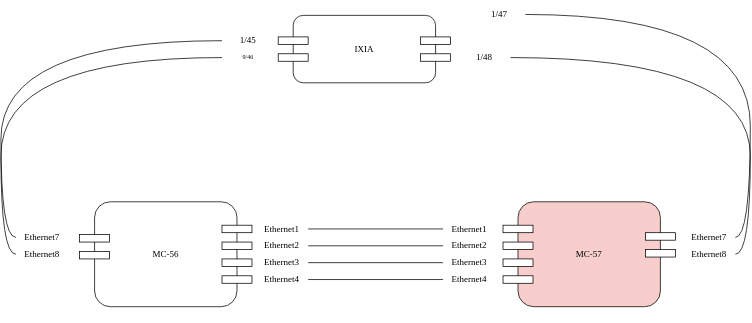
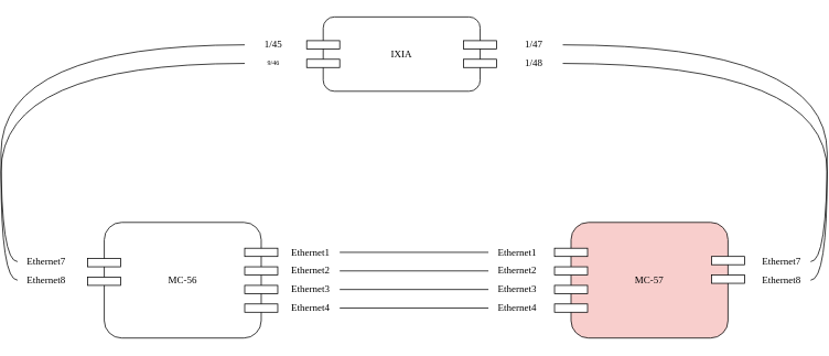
  <mxCell id="0" />
  <mxCell id="1" parent="0" />
  <mxCell id="2" value="IXIA" style="rounded=1;whiteSpace=wrap;html=1;fontFamily=Verdana;" vertex="1" parent="1"><mxGeometry x="390" y="20" width="190" height="90" as="geometry" /></mxCell>
  <mxCell id="3" value="MC-56" style="rounded=1;whiteSpace=wrap;html=1;fontFamily=Verdana;" vertex="1" parent="1"><mxGeometry x="125" y="268.75" width="190" height="140" as="geometry" /></mxCell>
  <mxCell id="4" value="MC-57" style="rounded=1;whiteSpace=wrap;html=1;fontFamily=Verdana;fillColor=#f8cecc;" vertex="1" parent="1"><mxGeometry x="690" y="268.75" width="190" height="140" as="geometry" /></mxCell>
  <mxCell id="5" value="" style="rounded=0;whiteSpace=wrap;html=1;" vertex="1" parent="1"><mxGeometry x="295" y="300" width="40" height="10" as="geometry" /></mxCell>
  <mxCell id="6" value="" style="rounded=0;whiteSpace=wrap;html=1;" vertex="1" parent="1"><mxGeometry x="295" y="345" width="40" height="10" as="geometry" /></mxCell>
  <mxCell id="7" value="" style="rounded=0;whiteSpace=wrap;html=1;" vertex="1" parent="1"><mxGeometry x="295" y="322.5" width="40" height="10" as="geometry" /></mxCell>
  <mxCell id="8" value="" style="rounded=0;whiteSpace=wrap;html=1;" vertex="1" parent="1"><mxGeometry x="295" y="367.5" width="40" height="10" as="geometry" /></mxCell>
  <mxCell id="9" value="" style="rounded=0;whiteSpace=wrap;html=1;" vertex="1" parent="1"><mxGeometry x="670" y="300" width="40" height="10" as="geometry" /></mxCell>
  <mxCell id="10" value="" style="rounded=0;whiteSpace=wrap;html=1;" vertex="1" parent="1"><mxGeometry x="670" y="345" width="40" height="10" as="geometry" /></mxCell>
  <mxCell id="11" value="" style="rounded=0;whiteSpace=wrap;html=1;" vertex="1" parent="1"><mxGeometry x="670" y="322.5" width="40" height="10" as="geometry" /></mxCell>
  <mxCell id="12" value="" style="rounded=0;whiteSpace=wrap;html=1;" vertex="1" parent="1"><mxGeometry x="670" y="367.5" width="40" height="10" as="geometry" /></mxCell>
  <mxCell id="13" value="" style="rounded=0;whiteSpace=wrap;html=1;" vertex="1" parent="1"><mxGeometry x="370" y="48.75" width="40" height="10" as="geometry" /></mxCell>
  <mxCell id="14" value="" style="rounded=0;whiteSpace=wrap;html=1;" vertex="1" parent="1"><mxGeometry x="370" y="71.25" width="40" height="10" as="geometry" /></mxCell>
  <mxCell id="15" value="" style="rounded=0;whiteSpace=wrap;html=1;" vertex="1" parent="1"><mxGeometry x="560" y="48.75" width="40" height="10" as="geometry" /></mxCell>
  <mxCell id="16" value="" style="rounded=0;whiteSpace=wrap;html=1;" vertex="1" parent="1"><mxGeometry x="560" y="71.25" width="40" height="10" as="geometry" /></mxCell>
  <mxCell id="17" value="" style="rounded=0;whiteSpace=wrap;html=1;" vertex="1" parent="1"><mxGeometry x="105" y="312.5" width="40" height="10" as="geometry" /></mxCell>
  <mxCell id="18" value="" style="rounded=0;whiteSpace=wrap;html=1;" vertex="1" parent="1"><mxGeometry x="105" y="335" width="40" height="10" as="geometry" /></mxCell>
  <mxCell id="19" value="" style="rounded=0;whiteSpace=wrap;html=1;" vertex="1" parent="1"><mxGeometry x="860" y="310" width="40" height="10" as="geometry" /></mxCell>
  <mxCell id="20" value="" style="rounded=0;whiteSpace=wrap;html=1;" vertex="1" parent="1"><mxGeometry x="860" y="332.5" width="40" height="10" as="geometry" /></mxCell>
  <mxCell id="21" style="edgeStyle=orthogonalEdgeStyle;rounded=0;orthogonalLoop=1;jettySize=auto;html=1;endArrow=none;endFill=0;" edge="1" parent="1" source="22" target="29"><mxGeometry relative="1" as="geometry" /></mxCell>
  <mxCell id="22" value="&lt;font style=&quot;font-size: 12px;&quot;&gt;Ethernet1&lt;/font&gt;" style="text;html=1;strokeColor=none;fillColor=none;align=center;verticalAlign=middle;whiteSpace=wrap;rounded=0;fontFamily=Verdana;fontSize=8;" vertex="1" parent="1"><mxGeometry x="340" y="295.63" width="70" height="18.75" as="geometry" /></mxCell>
  <mxCell id="23" style="edgeStyle=orthogonalEdgeStyle;rounded=0;orthogonalLoop=1;jettySize=auto;html=1;endArrow=none;endFill=0;" edge="1" parent="1" source="24" target="30"><mxGeometry relative="1" as="geometry" /></mxCell>
  <mxCell id="24" value="&lt;font style=&quot;font-size: 12px;&quot;&gt;Ethernet2&lt;/font&gt;" style="text;html=1;strokeColor=none;fillColor=none;align=center;verticalAlign=middle;whiteSpace=wrap;rounded=0;fontFamily=Verdana;fontSize=8;" vertex="1" parent="1"><mxGeometry x="340" y="318.12" width="70" height="18.75" as="geometry" /></mxCell>
  <mxCell id="25" style="edgeStyle=orthogonalEdgeStyle;rounded=0;orthogonalLoop=1;jettySize=auto;html=1;endArrow=none;endFill=0;" edge="1" parent="1" source="26" target="31"><mxGeometry relative="1" as="geometry" /></mxCell>
  <mxCell id="26" value="&lt;font style=&quot;font-size: 12px;&quot;&gt;Ethernet3&lt;/font&gt;" style="text;html=1;strokeColor=none;fillColor=none;align=center;verticalAlign=middle;whiteSpace=wrap;rounded=0;fontFamily=Verdana;fontSize=8;" vertex="1" parent="1"><mxGeometry x="340" y="340.63" width="70" height="18.75" as="geometry" /></mxCell>
  <mxCell id="27" style="edgeStyle=orthogonalEdgeStyle;rounded=0;orthogonalLoop=1;jettySize=auto;html=1;endArrow=none;endFill=0;" edge="1" parent="1" source="28" target="32"><mxGeometry relative="1" as="geometry" /></mxCell>
  <mxCell id="28" value="&lt;font style=&quot;font-size: 12px;&quot;&gt;Ethernet4&lt;/font&gt;" style="text;html=1;strokeColor=none;fillColor=none;align=center;verticalAlign=middle;whiteSpace=wrap;rounded=0;fontFamily=Verdana;fontSize=8;" vertex="1" parent="1"><mxGeometry x="340" y="363.12" width="70" height="18.75" as="geometry" /></mxCell>
  <mxCell id="29" value="&lt;font style=&quot;font-size: 12px;&quot;&gt;Ethernet1&lt;/font&gt;" style="text;html=1;strokeColor=none;fillColor=none;align=center;verticalAlign=middle;whiteSpace=wrap;rounded=0;fontFamily=Verdana;fontSize=8;" vertex="1" parent="1"><mxGeometry x="590" y="295.62" width="70" height="18.75" as="geometry" /></mxCell>
  <mxCell id="30" value="&lt;font style=&quot;font-size: 12px;&quot;&gt;Ethernet2&lt;/font&gt;" style="text;html=1;strokeColor=none;fillColor=none;align=center;verticalAlign=middle;whiteSpace=wrap;rounded=0;fontFamily=Verdana;fontSize=8;" vertex="1" parent="1"><mxGeometry x="590" y="318.11" width="70" height="18.75" as="geometry" /></mxCell>
  <mxCell id="31" value="&lt;font style=&quot;font-size: 12px;&quot;&gt;Ethernet3&lt;/font&gt;" style="text;html=1;strokeColor=none;fillColor=none;align=center;verticalAlign=middle;whiteSpace=wrap;rounded=0;fontFamily=Verdana;fontSize=8;" vertex="1" parent="1"><mxGeometry x="590" y="340.62" width="70" height="18.75" as="geometry" /></mxCell>
  <mxCell id="32" value="&lt;font style=&quot;font-size: 12px;&quot;&gt;Ethernet4&lt;/font&gt;" style="text;html=1;strokeColor=none;fillColor=none;align=center;verticalAlign=middle;whiteSpace=wrap;rounded=0;fontFamily=Verdana;fontSize=8;" vertex="1" parent="1"><mxGeometry x="590" y="363.11" width="70" height="18.75" as="geometry" /></mxCell>
  <mxCell id="33" style="edgeStyle=orthogonalEdgeStyle;rounded=0;orthogonalLoop=1;jettySize=auto;html=1;entryX=1;entryY=0.5;entryDx=0;entryDy=0;curved=1;endArrow=none;endFill=0;" edge="1" parent="1" source="34" target="43"><mxGeometry relative="1" as="geometry" /></mxCell>
- <mxCell id="34" value="&lt;font style=&quot;font-size: 12px;&quot;&gt;1/47&lt;/font&gt;" style="text;html=1;strokeColor=none;fillColor=none;align=center;verticalAlign=middle;whiteSpace=wrap;rounded=0;fontFamily=Verdana;fontSize=8;" vertex="1" parent="1"><mxGeometry x="630" y="9.38" width="70" height="18.75" as="geometry" /></mxCell>
+ <mxCell id="34" value="&lt;font style=&quot;font-size: 12px;&quot;&gt;1/47&lt;/font&gt;" style="text;html=1;strokeColor=none;fillColor=none;align=center;verticalAlign=middle;whiteSpace=wrap;rounded=0;fontFamily=Verdana;fontSize=8;" vertex="1" parent="1"><mxGeometry x="610" y="44.38" width="70" height="18.75" as="geometry" /></mxCell>
  <mxCell id="35" style="edgeStyle=orthogonalEdgeStyle;rounded=0;orthogonalLoop=1;jettySize=auto;html=1;entryX=1;entryY=0.5;entryDx=0;entryDy=0;curved=1;endArrow=none;endFill=0;" edge="1" parent="1" source="36" target="44"><mxGeometry relative="1" as="geometry" /></mxCell>
  <mxCell id="36" value="&lt;font style=&quot;font-size: 12px;&quot;&gt;1/48&lt;/font&gt;" style="text;html=1;strokeColor=none;fillColor=none;align=center;verticalAlign=middle;whiteSpace=wrap;rounded=0;fontFamily=Verdana;fontSize=8;" vertex="1" parent="1"><mxGeometry x="610" y="66.87" width="70" height="18.75" as="geometry" /></mxCell>
  <mxCell id="37" style="edgeStyle=orthogonalEdgeStyle;rounded=0;orthogonalLoop=1;jettySize=auto;html=1;entryX=0;entryY=0.5;entryDx=0;entryDy=0;curved=1;endArrow=none;endFill=0;" edge="1" parent="1" source="38" target="41"><mxGeometry relative="1" as="geometry" /></mxCell>
  <mxCell id="38" value="&lt;font style=&quot;font-size: 12px;&quot;&gt;1/45&lt;/font&gt;" style="text;html=1;strokeColor=none;fillColor=none;align=center;verticalAlign=middle;whiteSpace=wrap;rounded=0;fontFamily=Verdana;fontSize=8;" vertex="1" parent="1"><mxGeometry x="295" y="44.38" width="70" height="18.75" as="geometry" /></mxCell>
  <mxCell id="39" style="edgeStyle=orthogonalEdgeStyle;rounded=0;orthogonalLoop=1;jettySize=auto;html=1;entryX=0;entryY=0.5;entryDx=0;entryDy=0;curved=1;endArrow=none;endFill=0;" edge="1" parent="1" source="40" target="42"><mxGeometry relative="1" as="geometry" /></mxCell>
  <mxCell id="40" value="9/46" style="text;html=1;strokeColor=none;fillColor=none;align=center;verticalAlign=middle;whiteSpace=wrap;rounded=0;fontFamily=Verdana;fontSize=8;" vertex="1" parent="1"><mxGeometry x="295" y="66.87" width="70" height="18.75" as="geometry" /></mxCell>
  <mxCell id="41" value="&lt;font style=&quot;font-size: 12px;&quot;&gt;Ethernet7&lt;/font&gt;" style="text;html=1;strokeColor=none;fillColor=none;align=center;verticalAlign=middle;whiteSpace=wrap;rounded=0;fontFamily=Verdana;fontSize=8;" vertex="1" parent="1"><mxGeometry x="20" y="306.88" width="70" height="18.75" as="geometry" /></mxCell>
  <mxCell id="42" value="&lt;font style=&quot;font-size: 12px;&quot;&gt;Ethernet8&lt;/font&gt;" style="text;html=1;strokeColor=none;fillColor=none;align=center;verticalAlign=middle;whiteSpace=wrap;rounded=0;fontFamily=Verdana;fontSize=8;" vertex="1" parent="1"><mxGeometry x="20" y="329.37" width="70" height="18.75" as="geometry" /></mxCell>
  <mxCell id="43" value="&lt;font style=&quot;font-size: 12px;&quot;&gt;Ethernet7&lt;/font&gt;" style="text;html=1;strokeColor=none;fillColor=none;align=center;verticalAlign=middle;whiteSpace=wrap;rounded=0;fontFamily=Verdana;fontSize=8;" vertex="1" parent="1"><mxGeometry x="910" y="306.88" width="70" height="18.75" as="geometry" /></mxCell>
  <mxCell id="44" value="&lt;font style=&quot;font-size: 12px;&quot;&gt;Ethernet8&lt;/font&gt;" style="text;html=1;strokeColor=none;fillColor=none;align=center;verticalAlign=middle;whiteSpace=wrap;rounded=0;fontFamily=Verdana;fontSize=8;" vertex="1" parent="1"><mxGeometry x="910" y="329.37" width="70" height="18.75" as="geometry" /></mxCell>
